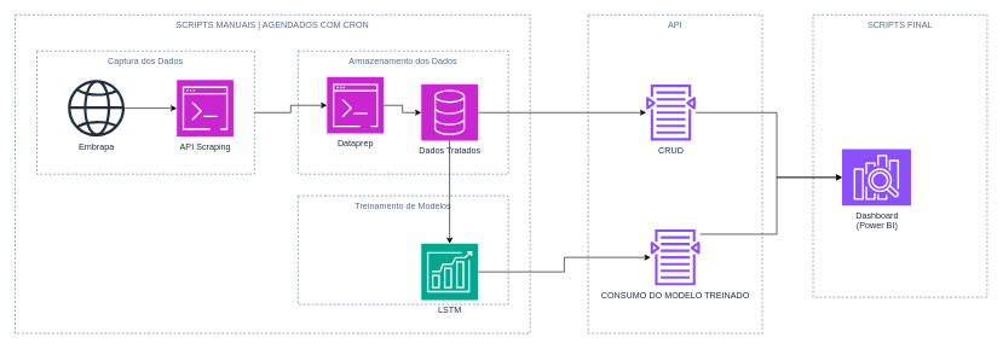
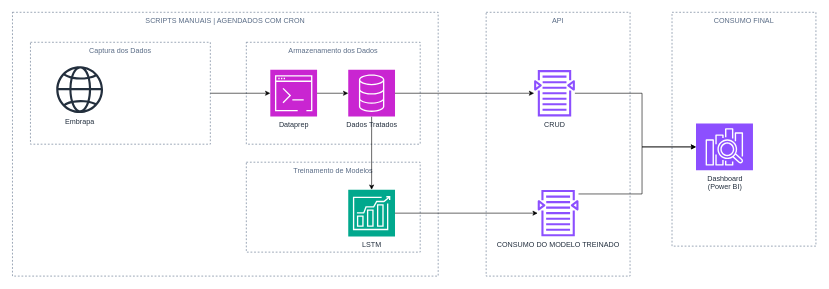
  <mxCell id="0" />
  <mxCell id="1" parent="0" />
  <mxCell id="2" value="SCRIPTS MANUAIS | AGENDADOS COM CRON" style="fillColor=none;strokeColor=#5A6C86;dashed=1;verticalAlign=top;fontStyle=0;fontColor=#5A6C86;whiteSpace=wrap;html=1;" vertex="1" parent="1"><mxGeometry x="20" y="20" width="710" height="440" as="geometry" /></mxCell>
  <mxCell id="3" value="Treinamento de Modelos" style="fillColor=none;strokeColor=#5A6C86;dashed=1;verticalAlign=top;fontStyle=0;fontColor=#5A6C86;whiteSpace=wrap;html=1;" vertex="1" parent="1"><mxGeometry x="410" y="270" width="290" height="150" as="geometry" /></mxCell>
- <mxCell id="4" value="SCRIPTS FINAL" style="fillColor=none;strokeColor=#5A6C86;dashed=1;verticalAlign=top;fontStyle=0;fontColor=#5A6C86;whiteSpace=wrap;html=1;" vertex="1" parent="1"><mxGeometry x="1120" y="20" width="240" height="390" as="geometry" /></mxCell>
+ <mxCell id="4" value="CONSUMO FINAL" style="fillColor=none;strokeColor=#5A6C86;dashed=1;verticalAlign=top;fontStyle=0;fontColor=#5A6C86;whiteSpace=wrap;html=1;" vertex="1" parent="1"><mxGeometry x="1120" y="20" width="240" height="390" as="geometry" /></mxCell>
  <mxCell id="5" value="Captura dos Dados" style="fillColor=none;strokeColor=#5A6C86;dashed=1;verticalAlign=top;fontStyle=0;fontColor=#5A6C86;whiteSpace=wrap;html=1;" parent="1" vertex="1"><mxGeometry x="50" y="70" width="300" height="170" as="geometry" /></mxCell>
  <mxCell id="6" value="Armazenamento dos Dados" style="fillColor=none;strokeColor=#5A6C86;dashed=1;verticalAlign=top;fontStyle=0;fontColor=#5A6C86;whiteSpace=wrap;html=1;" parent="1" vertex="1"><mxGeometry x="410" y="70" width="290" height="170" as="geometry" /></mxCell>
- <mxCell id="7" style="edgeStyle=orthogonalEdgeStyle;rounded=0;orthogonalLoop=1;jettySize=auto;html=1;" parent="1" source="8" target="10" edge="1"><mxGeometry relative="1" as="geometry" /></mxCell>
  <mxCell id="8" value="Embrapa" style="sketch=0;outlineConnect=0;fontColor=#232F3E;gradientColor=none;fillColor=#232F3D;strokeColor=none;dashed=0;verticalLabelPosition=bottom;verticalAlign=top;align=center;html=1;fontSize=12;fontStyle=0;aspect=fixed;pointerEvents=1;shape=mxgraph.aws4.globe;" parent="1" vertex="1"><mxGeometry x="93" y="110" width="78" height="78" as="geometry" /></mxCell>
  <mxCell id="9" value="API" style="fillColor=none;strokeColor=#5A6C86;dashed=1;verticalAlign=top;fontStyle=0;fontColor=#5A6C86;whiteSpace=wrap;html=1;" parent="1" vertex="1"><mxGeometry x="810" y="20" width="240" height="440" as="geometry" /></mxCell>
- <mxCell id="10" value="API Scraping" style="sketch=0;points=[[0,0,0],[0.25,0,0],[0.5,0,0],[0.75,0,0],[1,0,0],[0,1,0],[0.25,1,0],[0.5,1,0],[0.75,1,0],[1,1,0],[0,0.25,0],[0,0.5,0],[0,0.75,0],[1,0.25,0],[1,0.5,0],[1,0.75,0]];outlineConnect=0;fontColor=#232F3E;fillColor=#C925D1;strokeColor=#ffffff;dashed=0;verticalLabelPosition=bottom;verticalAlign=top;align=center;html=1;fontSize=12;fontStyle=0;aspect=fixed;shape=mxgraph.aws4.resourceIcon;resIcon=mxgraph.aws4.command_line_interface;" parent="1" vertex="1"><mxGeometry x="243" y="110" width="78" height="78" as="geometry" /></mxCell>
- <mxCell id="11" value="LSTM" style="sketch=0;points=[[0,0,0],[0.25,0,0],[0.5,0,0],[0.75,0,0],[1,0,0],[0,1,0],[0.25,1,0],[0.5,1,0],[0.75,1,0],[1,1,0],[0,0.25,0],[0,0.5,0],[0,0.75,0],[1,0.25,0],[1,0.5,0],[1,0.75,0]];outlineConnect=0;fontColor=#232F3E;fillColor=#01A88D;strokeColor=#ffffff;dashed=0;verticalLabelPosition=bottom;verticalAlign=top;align=center;html=1;fontSize=12;fontStyle=0;aspect=fixed;shape=mxgraph.aws4.resourceIcon;resIcon=mxgraph.aws4.forecast;" parent="1" vertex="1"><mxGeometry x="580" y="336" width="78" height="78" as="geometry" /></mxCell>
- <mxCell id="12" value="Dataprep" style="sketch=0;points=[[0,0,0],[0.25,0,0],[0.5,0,0],[0.75,0,0],[1,0,0],[0,1,0],[0.25,1,0],[0.5,1,0],[0.75,1,0],[1,1,0],[0,0.25,0],[0,0.5,0],[0,0.75,0],[1,0.25,0],[1,0.5,0],[1,0.75,0]];outlineConnect=0;fontColor=#232F3E;fillColor=#C925D1;strokeColor=#ffffff;dashed=0;verticalLabelPosition=bottom;verticalAlign=top;align=center;html=1;fontSize=12;fontStyle=0;aspect=fixed;shape=mxgraph.aws4.resourceIcon;resIcon=mxgraph.aws4.command_line_interface;" parent="1" vertex="1"><mxGeometry x="450" y="106" width="78" height="78" as="geometry" /></mxCell>
+ <mxCell id="11" value="LSTM" style="sketch=0;points=[[0,0,0],[0.25,0,0],[0.5,0,0],[0.75,0,0],[1,0,0],[0,1,0],[0.25,1,0],[0.5,1,0],[0.75,1,0],[1,1,0],[0,0.25,0],[0,0.5,0],[0,0.75,0],[1,0.25,0],[1,0.5,0],[1,0.75,0]];outlineConnect=0;fontColor=#232F3E;fillColor=#01A88D;strokeColor=#ffffff;dashed=0;verticalLabelPosition=bottom;verticalAlign=top;align=center;html=1;fontSize=12;fontStyle=0;aspect=fixed;shape=mxgraph.aws4.resourceIcon;resIcon=mxgraph.aws4.forecast;" parent="1" vertex="1"><mxGeometry x="580" y="316" width="78" height="78" as="geometry" /></mxCell>
+ <mxCell id="12" value="Dataprep" style="sketch=0;points=[[0,0,0],[0.25,0,0],[0.5,0,0],[0.75,0,0],[1,0,0],[0,1,0],[0.25,1,0],[0.5,1,0],[0.75,1,0],[1,1,0],[0,0.25,0],[0,0.5,0],[0,0.75,0],[1,0.25,0],[1,0.5,0],[1,0.75,0]];outlineConnect=0;fontColor=#232F3E;fillColor=#C925D1;strokeColor=#ffffff;dashed=0;verticalLabelPosition=bottom;verticalAlign=top;align=center;html=1;fontSize=12;fontStyle=0;aspect=fixed;shape=mxgraph.aws4.resourceIcon;resIcon=mxgraph.aws4.command_line_interface;" parent="1" vertex="1"><mxGeometry x="450" y="116" width="78" height="78" as="geometry" /></mxCell>
  <mxCell id="13" style="edgeStyle=orthogonalEdgeStyle;rounded=0;orthogonalLoop=1;jettySize=auto;html=1;" edge="1" parent="1" source="15" target="11"><mxGeometry relative="1" as="geometry" /></mxCell>
  <mxCell id="14" style="edgeStyle=orthogonalEdgeStyle;rounded=0;orthogonalLoop=1;jettySize=auto;html=1;" edge="1" parent="1" source="15" target="18"><mxGeometry relative="1" as="geometry" /></mxCell>
  <mxCell id="15" value="Dados Tratados" style="sketch=0;points=[[0,0,0],[0.25,0,0],[0.5,0,0],[0.75,0,0],[1,0,0],[0,1,0],[0.25,1,0],[0.5,1,0],[0.75,1,0],[1,1,0],[0,0.25,0],[0,0.5,0],[0,0.75,0],[1,0.25,0],[1,0.5,0],[1,0.75,0]];outlineConnect=0;fontColor=#232F3E;fillColor=#C925D1;strokeColor=#ffffff;dashed=0;verticalLabelPosition=bottom;verticalAlign=top;align=center;html=1;fontSize=12;fontStyle=0;aspect=fixed;shape=mxgraph.aws4.resourceIcon;resIcon=mxgraph.aws4.database;" parent="1" vertex="1"><mxGeometry x="580" y="116" width="78" height="78" as="geometry" /></mxCell>
  <mxCell id="16" style="edgeStyle=orthogonalEdgeStyle;rounded=0;orthogonalLoop=1;jettySize=auto;html=1;entryX=0;entryY=0.5;entryDx=0;entryDy=0;entryPerimeter=0;" parent="1" source="12" target="15" edge="1"><mxGeometry relative="1" as="geometry" /></mxCell>
  <mxCell id="17" value="Dashboard&lt;div&gt;(Power BI)&lt;/div&gt;" style="sketch=0;points=[[0,0,0],[0.25,0,0],[0.5,0,0],[0.75,0,0],[1,0,0],[0,1,0],[0.25,1,0],[0.5,1,0],[0.75,1,0],[1,1,0],[0,0.25,0],[0,0.5,0],[0,0.75,0],[1,0.25,0],[1,0.5,0],[1,0.75,0]];outlineConnect=0;fontColor=#232F3E;fillColor=#8C4FFF;strokeColor=#ffffff;dashed=0;verticalLabelPosition=bottom;verticalAlign=top;align=center;html=1;fontSize=12;fontStyle=0;aspect=fixed;shape=mxgraph.aws4.resourceIcon;resIcon=mxgraph.aws4.elasticsearch_service;" parent="1" vertex="1"><mxGeometry x="1160" y="205.5" width="95" height="78" as="geometry" /></mxCell>
  <mxCell id="18" value="CRUD" style="sketch=0;outlineConnect=0;fontColor=#232F3E;gradientColor=none;fillColor=#8C4FFF;strokeColor=none;dashed=0;verticalLabelPosition=bottom;verticalAlign=top;align=center;html=1;fontSize=12;fontStyle=0;aspect=fixed;pointerEvents=1;shape=mxgraph.aws4.search_documents;" parent="1" vertex="1"><mxGeometry x="890" y="116" width="68" height="78" as="geometry" /></mxCell>
  <mxCell id="19" style="edgeStyle=orthogonalEdgeStyle;rounded=0;orthogonalLoop=1;jettySize=auto;html=1;entryX=0;entryY=0.5;entryDx=0;entryDy=0;entryPerimeter=0;" edge="1" parent="1" source="5" target="12"><mxGeometry relative="1" as="geometry" /></mxCell>
  <mxCell id="20" style="edgeStyle=orthogonalEdgeStyle;rounded=0;orthogonalLoop=1;jettySize=auto;html=1;" edge="1" parent="1" source="11" target="21"><mxGeometry relative="1" as="geometry"><mxPoint x="870" y="219" as="targetPoint" /></mxGeometry></mxCell>
  <mxCell id="21" value="CONSUMO DO MODELO TREINADO" style="sketch=0;outlineConnect=0;fontColor=#232F3E;gradientColor=none;fillColor=#8C4FFF;strokeColor=none;dashed=0;verticalLabelPosition=bottom;verticalAlign=top;align=center;html=1;fontSize=12;fontStyle=0;aspect=fixed;pointerEvents=1;shape=mxgraph.aws4.search_documents;" vertex="1" parent="1"><mxGeometry x="896" y="316" width="68" height="78" as="geometry" /></mxCell>
  <mxCell id="22" style="edgeStyle=orthogonalEdgeStyle;rounded=0;orthogonalLoop=1;jettySize=auto;html=1;entryX=0;entryY=0.5;entryDx=0;entryDy=0;entryPerimeter=0;" edge="1" parent="1" source="21" target="17"><mxGeometry relative="1" as="geometry"><Array as="points"><mxPoint x="1070" y="323" /><mxPoint x="1070" y="245" /></Array></mxGeometry></mxCell>
  <mxCell id="23" style="edgeStyle=orthogonalEdgeStyle;rounded=0;orthogonalLoop=1;jettySize=auto;html=1;entryX=0;entryY=0.5;entryDx=0;entryDy=0;entryPerimeter=0;" edge="1" parent="1" source="18" target="17"><mxGeometry relative="1" as="geometry"><Array as="points"><mxPoint x="1070" y="155" /><mxPoint x="1070" y="245" /></Array></mxGeometry></mxCell>
